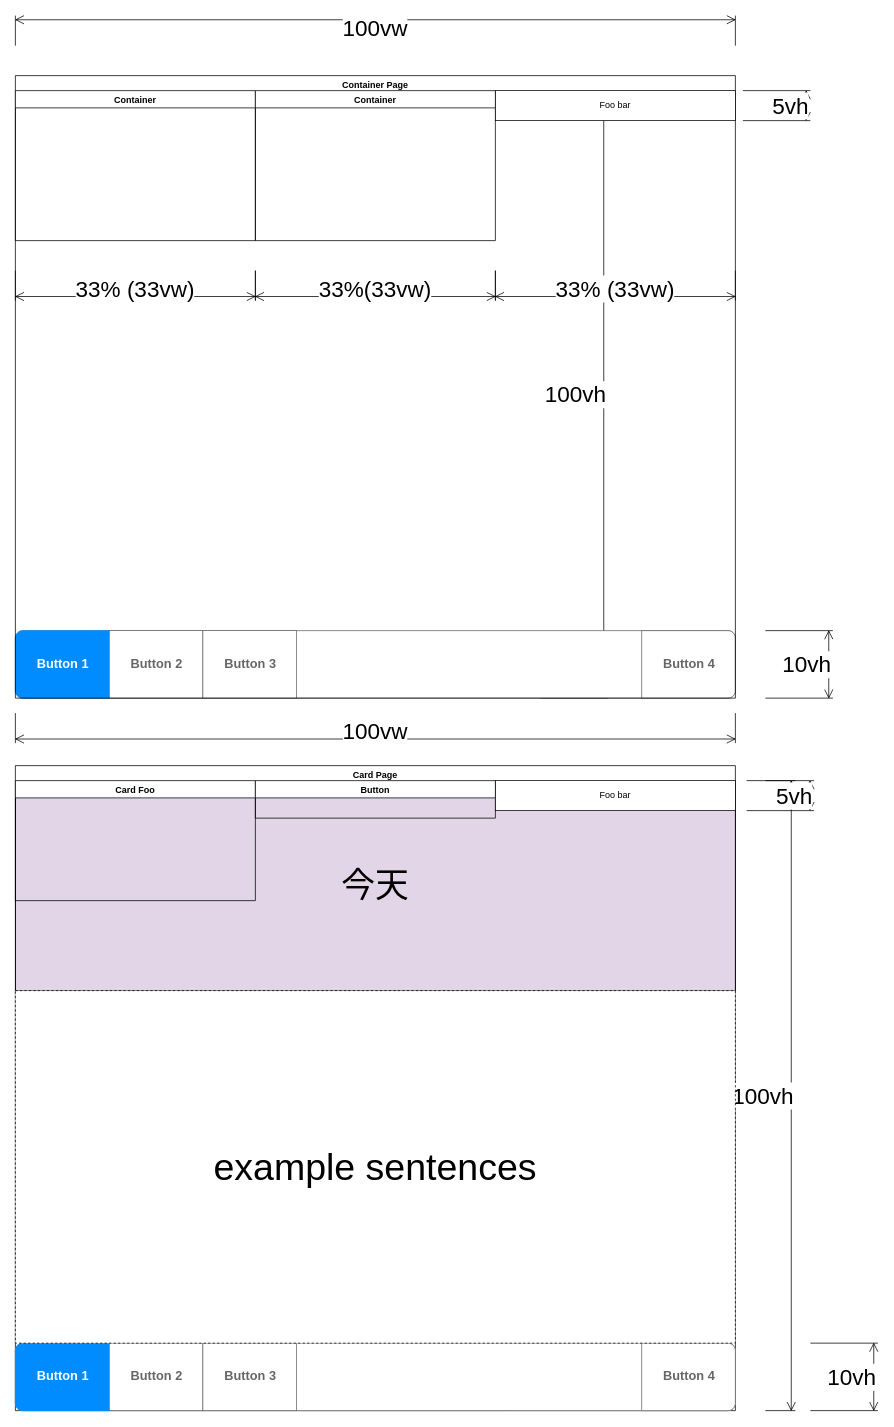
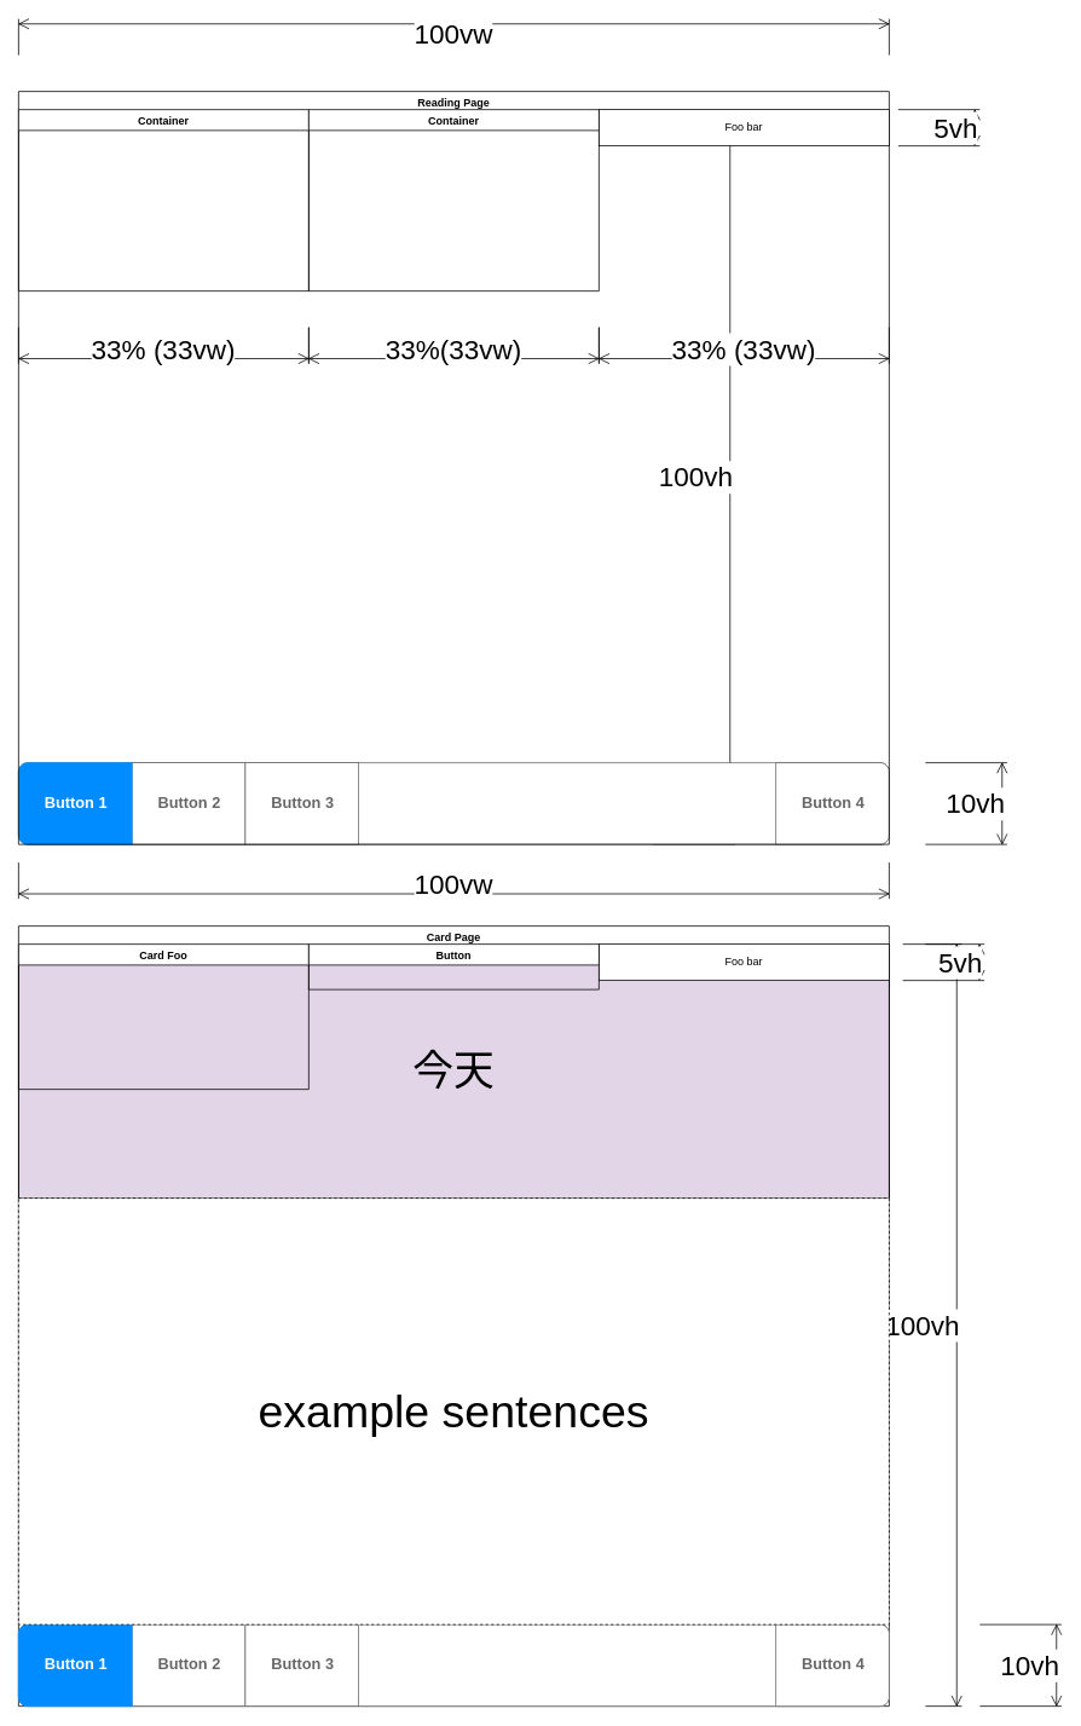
  <mxCell id="0" />
  <mxCell id="1" parent="0" />
  <mxCell id="2" value="&lt;font style=&quot;font-size: 45px&quot;&gt;今天&lt;/font&gt;" style="rounded=0;whiteSpace=wrap;html=1;fillColor=#e1d5e7;" vertex="1" parent="1"><mxGeometry y="1040" width="960" height="280" as="geometry" x="20" /></mxCell>
  <mxCell id="3" value="&lt;font style=&quot;font-size: 30px&quot;&gt;100vw&lt;/font&gt;" style="shape=dimension;whiteSpace=wrap;html=1;align=center;points=[];verticalAlign=bottom;spacingBottom=-5;labelBackgroundColor=#ffffff" vertex="1" parent="1"><mxGeometry y="950" width="960" height="40" as="geometry" x="20" /></mxCell>
  <mxCell id="4" value="&lt;span style=&quot;font-size: 30px&quot;&gt;100vw&lt;/span&gt;" style="shape=dimension;direction=west;whiteSpace=wrap;html=1;align=center;points=[];verticalAlign=top;spacingTop=-8;labelBackgroundColor=#ffffff" vertex="1" parent="1"><mxGeometry y="20" width="960" height="40" as="geometry" x="20" /></mxCell>
  <mxCell id="5" value="&lt;font style=&quot;font-size: 30px&quot;&gt;100vh&lt;/font&gt;" style="shape=dimension;direction=north;whiteSpace=wrap;html=1;align=right;points=[];verticalAlign=middle;labelBackgroundColor=#ffffff" vertex="1" parent="1"><mxGeometry x="720" y="120" width="90" height="810" as="geometry" /></mxCell>
  <mxCell id="6" value="&lt;span style=&quot;font-size: 30px&quot;&gt;33% (33vw)&lt;/span&gt;" style="shape=dimension;whiteSpace=wrap;html=1;align=center;points=[];verticalAlign=bottom;spacingBottom=-5;labelBackgroundColor=#ffffff" vertex="1" parent="1"><mxGeometry y="360" width="320" height="40" as="geometry" x="20" /></mxCell>
  <mxCell id="7" value="&lt;span style=&quot;font-size: 30px&quot;&gt;33% (33vw)&lt;/span&gt;" style="shape=dimension;whiteSpace=wrap;html=1;align=center;points=[];verticalAlign=bottom;spacingBottom=-5;labelBackgroundColor=#ffffff" vertex="1" parent="1"><mxGeometry x="660" y="360" width="320" height="40" as="geometry" /></mxCell>
  <mxCell id="8" value="&lt;span style=&quot;font-size: 30px&quot;&gt;33%(33vw)&lt;/span&gt;" style="shape=dimension;whiteSpace=wrap;html=1;align=center;points=[];verticalAlign=bottom;spacingBottom=-5;labelBackgroundColor=#ffffff" vertex="1" parent="1"><mxGeometry x="340" y="360" width="320" height="40" as="geometry" /></mxCell>
  <mxCell id="9" value="&lt;font style=&quot;font-size: 30px&quot;&gt;5vh&lt;/font&gt;" style="shape=dimension;direction=north;whiteSpace=wrap;html=1;align=right;points=[];verticalAlign=middle;labelBackgroundColor=#ffffff" vertex="1" parent="1"><mxGeometry x="990" y="120" width="90" height="40" as="geometry" /></mxCell>
  <mxCell id="10" value="" style="strokeWidth=1;shadow=0;dashed=0;align=center;html=1;shape=mxgraph.mockup.rrect;rSize=10;fillColor=#ffffff;strokeColor=#666666;" vertex="1" parent="1"><mxGeometry y="840" width="960" height="90" as="geometry" x="20" /></mxCell>
  <mxCell id="11" value="Button 2" style="strokeColor=inherit;fillColor=inherit;gradientColor=inherit;strokeWidth=1;shadow=0;dashed=0;align=center;html=1;shape=mxgraph.mockup.rrect;rSize=0;fontSize=17;fontColor=#666666;fontStyle=1;resizeHeight=1;" vertex="1" parent="10"><mxGeometry width="125" height="90" relative="1" as="geometry"><mxPoint x="125" as="offset" /></mxGeometry></mxCell>
  <mxCell id="12" value="Button 3" style="strokeColor=inherit;fillColor=inherit;gradientColor=inherit;strokeWidth=1;shadow=0;dashed=0;align=center;html=1;shape=mxgraph.mockup.rrect;rSize=0;fontSize=17;fontColor=#666666;fontStyle=1;resizeHeight=1;" vertex="1" parent="10"><mxGeometry width="125" height="90" relative="1" as="geometry"><mxPoint x="250" as="offset" /></mxGeometry></mxCell>
  <mxCell id="13" value="Button 4" style="strokeColor=inherit;fillColor=inherit;gradientColor=inherit;strokeWidth=1;shadow=0;dashed=0;align=center;html=1;shape=mxgraph.mockup.rightButton;rSize=10;fontSize=17;fontColor=#666666;fontStyle=1;resizeHeight=1;" vertex="1" parent="10"><mxGeometry x="1" width="125" height="90" relative="1" as="geometry"><mxPoint x="-125" as="offset" /></mxGeometry></mxCell>
  <mxCell id="14" value="Button 1" style="strokeWidth=1;shadow=0;dashed=0;align=center;html=1;shape=mxgraph.mockup.leftButton;rSize=10;fontSize=17;fontColor=#ffffff;fontStyle=1;fillColor=#008cff;strokeColor=#008cff;resizeHeight=1;" vertex="1" parent="10"><mxGeometry width="125" height="90" relative="1" as="geometry" /></mxCell>
  <mxCell id="15" value="&lt;font style=&quot;font-size: 30px&quot;&gt;10vh&lt;/font&gt;" style="shape=dimension;direction=north;whiteSpace=wrap;html=1;align=right;points=[];verticalAlign=middle;labelBackgroundColor=#ffffff" vertex="1" parent="1"><mxGeometry x="1020" y="840" width="90" height="90" as="geometry" /></mxCell>
- <mxCell id="16" value="Container Page" style="swimlane;" vertex="1" parent="1"><mxGeometry y="100" width="960" height="830" as="geometry" x="20" /></mxCell>
+ <mxCell id="16" value="Reading Page" style="swimlane;" vertex="1" parent="1"><mxGeometry y="100" width="960" height="830" as="geometry" x="20" /></mxCell>
  <mxCell id="17" value="Card Page" style="swimlane;" vertex="1" parent="1"><mxGeometry y="1020" width="960" height="860" as="geometry" x="20" /></mxCell>
  <mxCell id="18" value="" style="strokeWidth=1;shadow=0;dashed=0;align=center;html=1;shape=mxgraph.mockup.rrect;rSize=10;fillColor=#ffffff;strokeColor=#666666;" vertex="1" parent="17"><mxGeometry y="770" width="960" height="90" as="geometry" /></mxCell>
  <mxCell id="19" value="Button 2" style="strokeColor=inherit;fillColor=inherit;gradientColor=inherit;strokeWidth=1;shadow=0;dashed=0;align=center;html=1;shape=mxgraph.mockup.rrect;rSize=0;fontSize=17;fontColor=#666666;fontStyle=1;resizeHeight=1;" vertex="1" parent="18"><mxGeometry width="125" height="90" relative="1" as="geometry"><mxPoint x="125" as="offset" /></mxGeometry></mxCell>
  <mxCell id="20" value="Button 3" style="strokeColor=inherit;fillColor=inherit;gradientColor=inherit;strokeWidth=1;shadow=0;dashed=0;align=center;html=1;shape=mxgraph.mockup.rrect;rSize=0;fontSize=17;fontColor=#666666;fontStyle=1;resizeHeight=1;" vertex="1" parent="18"><mxGeometry width="125" height="90" relative="1" as="geometry"><mxPoint x="250" as="offset" /></mxGeometry></mxCell>
  <mxCell id="21" value="Button 4" style="strokeColor=inherit;fillColor=inherit;gradientColor=inherit;strokeWidth=1;shadow=0;dashed=0;align=center;html=1;shape=mxgraph.mockup.rightButton;rSize=10;fontSize=17;fontColor=#666666;fontStyle=1;resizeHeight=1;" vertex="1" parent="18"><mxGeometry x="1" width="125" height="90" relative="1" as="geometry"><mxPoint x="-125" as="offset" /></mxGeometry></mxCell>
  <mxCell id="22" value="Button 1" style="strokeWidth=1;shadow=0;dashed=0;align=center;html=1;shape=mxgraph.mockup.leftButton;rSize=10;fontSize=17;fontColor=#ffffff;fontStyle=1;fillColor=#008cff;strokeColor=#008cff;resizeHeight=1;" vertex="1" parent="18"><mxGeometry width="125" height="90" relative="1" as="geometry" /></mxCell>
  <mxCell id="23" value="" style="group" vertex="1" connectable="0" parent="17"><mxGeometry y="20" width="960" height="200" as="geometry" /></mxCell>
  <mxCell id="24" value="Card Foo" style="swimlane;" vertex="1" parent="23"><mxGeometry width="320" height="160" as="geometry" /></mxCell>
  <mxCell id="25" value="Button" style="swimlane;" vertex="1" parent="23"><mxGeometry x="320" width="320" height="50" as="geometry" /></mxCell>
  <mxCell id="26" value="" style="group" vertex="1" connectable="0" parent="1"><mxGeometry y="120" width="960" height="200" as="geometry" x="20" /></mxCell>
  <mxCell id="27" value="Container" style="swimlane;" vertex="1" parent="26"><mxGeometry width="320" height="200" as="geometry" /></mxCell>
  <mxCell id="28" value="Container" style="swimlane;" vertex="1" parent="26"><mxGeometry x="320" width="320" height="200" as="geometry" /></mxCell>
  <mxCell id="29" value="&lt;font style=&quot;font-size: 30px&quot;&gt;100vh&lt;/font&gt;" style="shape=dimension;direction=north;whiteSpace=wrap;html=1;align=right;points=[];verticalAlign=middle;labelBackgroundColor=#ffffff" vertex="1" parent="1"><mxGeometry x="1020" y="1040" width="40" height="840" as="geometry" /></mxCell>
  <mxCell id="30" value="&lt;font style=&quot;font-size: 30px&quot;&gt;5vh&lt;/font&gt;" style="shape=dimension;direction=north;whiteSpace=wrap;html=1;align=right;points=[];verticalAlign=middle;labelBackgroundColor=#ffffff" vertex="1" parent="1"><mxGeometry x="995" y="1040" width="90" height="40" as="geometry" /></mxCell>
  <mxCell id="31" value="Foo bar" style="rounded=0;whiteSpace=wrap;html=1;" vertex="1" parent="1"><mxGeometry x="660" y="120" width="320" height="40" as="geometry" /></mxCell>
  <mxCell id="32" style="edgeStyle=orthogonalEdgeStyle;rounded=0;orthogonalLoop=1;jettySize=auto;html=1;exitX=0.5;exitY=1;exitDx=0;exitDy=0;" edge="1" parent="1" source="31" target="31"><mxGeometry relative="1" as="geometry" /></mxCell>
  <mxCell id="33" value="Foo bar" style="rounded=0;whiteSpace=wrap;html=1;" vertex="1" parent="1"><mxGeometry x="660" y="1040" width="320" height="40" as="geometry" /></mxCell>
  <mxCell id="34" value="&lt;font style=&quot;font-size: 50px&quot;&gt;example sentences&lt;/font&gt;" style="rounded=0;whiteSpace=wrap;html=1;dashed=1;" vertex="1" parent="1"><mxGeometry y="1320" width="960" height="470" as="geometry" x="20" /></mxCell>
  <mxCell id="35" value="&lt;font style=&quot;font-size: 30px&quot;&gt;10vh&lt;/font&gt;" style="shape=dimension;direction=north;whiteSpace=wrap;html=1;align=right;points=[];verticalAlign=middle;labelBackgroundColor=#ffffff" vertex="1" parent="1"><mxGeometry x="1080" y="1790" width="90" height="90" as="geometry" /></mxCell>
